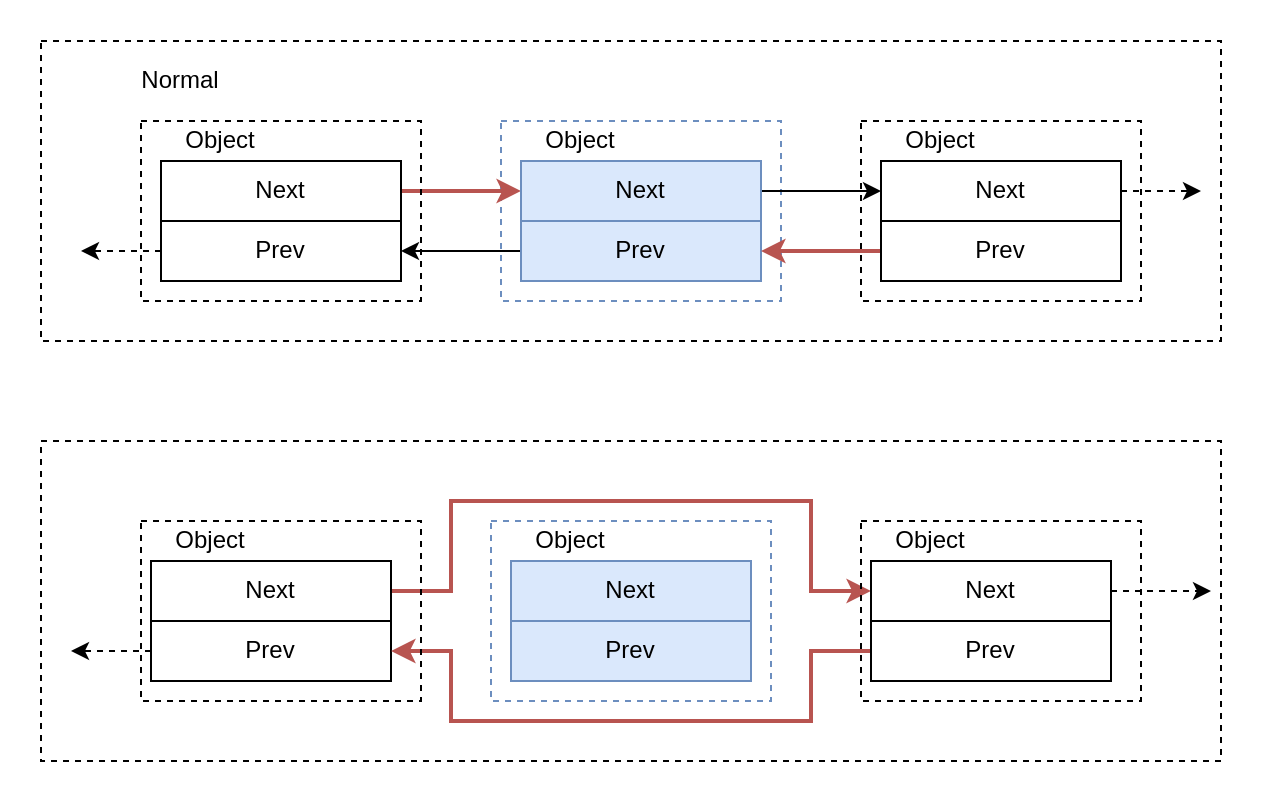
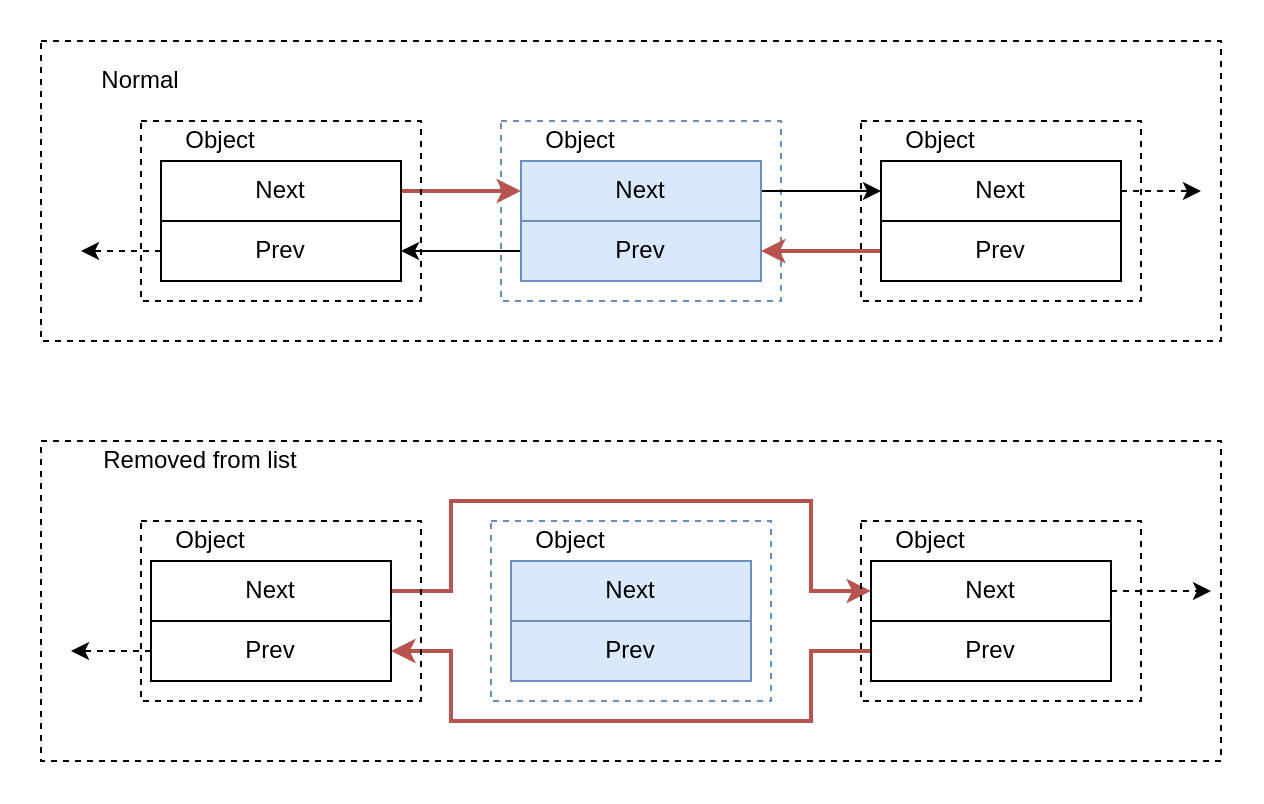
  <mxCell id="0" />
  <mxCell id="1" parent="0" />
  <mxCell id="2" value="" style="rounded=0;whiteSpace=wrap;html=1;dashed=1;strokeColor=#6c8ebf;fillColor=none;" parent="1" vertex="1"><mxGeometry x="250" y="60" width="140" height="90" as="geometry" /></mxCell>
  <mxCell id="3" value="" style="rounded=0;whiteSpace=wrap;html=1;dashed=1;fillColor=none;" parent="1" vertex="1"><mxGeometry x="20" y="20" width="590" height="150" as="geometry" /></mxCell>
  <mxCell id="4" value="" style="rounded=0;whiteSpace=wrap;html=1;dashed=1;strokeColor=#6c8ebf;fillColor=none;" parent="1" vertex="1"><mxGeometry x="245" y="260" width="140" height="90" as="geometry" /></mxCell>
  <mxCell id="5" value="" style="rounded=0;whiteSpace=wrap;html=1;dashed=1;fillColor=none;" parent="1" vertex="1"><mxGeometry x="20" y="220" width="590" height="160" as="geometry" /></mxCell>
  <mxCell id="6" style="edgeStyle=orthogonalEdgeStyle;rounded=0;orthogonalLoop=1;jettySize=auto;html=1;entryX=0;entryY=0.5;entryDx=0;entryDy=0;fillColor=#f8cecc;strokeColor=#b85450;strokeWidth=2;" parent="1" source="7" target="13" edge="1"><mxGeometry relative="1" as="geometry" /></mxCell>
  <mxCell id="7" value="Next" style="rounded=0;whiteSpace=wrap;html=1;" parent="1" vertex="1"><mxGeometry x="80" y="80" width="120" height="30" as="geometry" /></mxCell>
  <mxCell id="8" style="edgeStyle=orthogonalEdgeStyle;rounded=0;orthogonalLoop=1;jettySize=auto;html=1;dashed=1;" parent="1" source="9" edge="1"><mxGeometry relative="1" as="geometry"><mxPoint x="40" y="125" as="targetPoint" /></mxGeometry></mxCell>
  <mxCell id="9" value="Prev" style="rounded=0;whiteSpace=wrap;html=1;" parent="1" vertex="1"><mxGeometry x="80" y="110" width="120" height="30" as="geometry" /></mxCell>
  <mxCell id="10" style="edgeStyle=orthogonalEdgeStyle;rounded=0;orthogonalLoop=1;jettySize=auto;html=1;entryX=1;entryY=0.5;entryDx=0;entryDy=0;" parent="1" source="11" target="9" edge="1"><mxGeometry relative="1" as="geometry" /></mxCell>
  <mxCell id="11" value="Prev" style="rounded=0;whiteSpace=wrap;html=1;fillColor=#dae8fc;strokeColor=#6c8ebf;" parent="1" vertex="1"><mxGeometry x="260" y="110" width="120" height="30" as="geometry" /></mxCell>
  <mxCell id="12" style="edgeStyle=orthogonalEdgeStyle;rounded=0;orthogonalLoop=1;jettySize=auto;html=1;entryX=0;entryY=0.5;entryDx=0;entryDy=0;" parent="1" source="13" target="17" edge="1"><mxGeometry relative="1" as="geometry" /></mxCell>
  <mxCell id="13" value="Next" style="rounded=0;whiteSpace=wrap;html=1;fillColor=#dae8fc;strokeColor=#6c8ebf;" parent="1" vertex="1"><mxGeometry x="260" y="80" width="120" height="30" as="geometry" /></mxCell>
  <mxCell id="14" style="edgeStyle=orthogonalEdgeStyle;rounded=0;orthogonalLoop=1;jettySize=auto;html=1;entryX=1;entryY=0.5;entryDx=0;entryDy=0;fillColor=#f8cecc;strokeColor=#b85450;strokeWidth=2;" parent="1" source="15" target="11" edge="1"><mxGeometry relative="1" as="geometry" /></mxCell>
  <mxCell id="15" value="Prev" style="rounded=0;whiteSpace=wrap;html=1;" parent="1" vertex="1"><mxGeometry x="440" y="110" width="120" height="30" as="geometry" /></mxCell>
  <mxCell id="16" style="edgeStyle=orthogonalEdgeStyle;rounded=0;orthogonalLoop=1;jettySize=auto;html=1;dashed=1;" parent="1" source="17" edge="1"><mxGeometry relative="1" as="geometry"><mxPoint x="600" y="95" as="targetPoint" /></mxGeometry></mxCell>
  <mxCell id="17" value="Next" style="rounded=0;whiteSpace=wrap;html=1;" parent="1" vertex="1"><mxGeometry x="440" y="80" width="120" height="30" as="geometry" /></mxCell>
  <mxCell id="18" style="edgeStyle=orthogonalEdgeStyle;rounded=0;orthogonalLoop=1;jettySize=auto;html=1;entryX=0;entryY=0.5;entryDx=0;entryDy=0;fillColor=#f8cecc;strokeColor=#b85450;strokeWidth=2;" parent="1" source="19" target="27" edge="1"><mxGeometry relative="1" as="geometry"><Array as="points"><mxPoint x="225" y="295" /><mxPoint x="225" y="250" /><mxPoint x="405" y="250" /><mxPoint x="405" y="295" /></Array></mxGeometry></mxCell>
  <mxCell id="19" value="Next" style="rounded=0;whiteSpace=wrap;html=1;" parent="1" vertex="1"><mxGeometry x="75" y="280" width="120" height="30" as="geometry" /></mxCell>
  <mxCell id="20" style="edgeStyle=orthogonalEdgeStyle;rounded=0;orthogonalLoop=1;jettySize=auto;html=1;dashed=1;" parent="1" source="21" edge="1"><mxGeometry relative="1" as="geometry"><mxPoint x="35" y="325" as="targetPoint" /></mxGeometry></mxCell>
  <mxCell id="21" value="Prev" style="rounded=0;whiteSpace=wrap;html=1;" parent="1" vertex="1"><mxGeometry x="75" y="310" width="120" height="30" as="geometry" /></mxCell>
  <mxCell id="22" value="Prev" style="rounded=0;whiteSpace=wrap;html=1;fillColor=#dae8fc;strokeColor=#6c8ebf;" parent="1" vertex="1"><mxGeometry x="255" y="310" width="120" height="30" as="geometry" /></mxCell>
  <mxCell id="23" value="Next" style="rounded=0;whiteSpace=wrap;html=1;fillColor=#dae8fc;strokeColor=#6c8ebf;" parent="1" vertex="1"><mxGeometry x="255" y="280" width="120" height="30" as="geometry" /></mxCell>
  <mxCell id="24" style="edgeStyle=orthogonalEdgeStyle;rounded=0;orthogonalLoop=1;jettySize=auto;html=1;entryX=1;entryY=0.5;entryDx=0;entryDy=0;fillColor=#f8cecc;strokeColor=#b85450;strokeWidth=2;" parent="1" source="25" target="21" edge="1"><mxGeometry relative="1" as="geometry"><Array as="points"><mxPoint x="405" y="325" /><mxPoint x="405" y="360" /><mxPoint x="225" y="360" /><mxPoint x="225" y="325" /></Array></mxGeometry></mxCell>
  <mxCell id="25" value="Prev" style="rounded=0;whiteSpace=wrap;html=1;" parent="1" vertex="1"><mxGeometry x="435" y="310" width="120" height="30" as="geometry" /></mxCell>
  <mxCell id="26" style="edgeStyle=orthogonalEdgeStyle;rounded=0;orthogonalLoop=1;jettySize=auto;html=1;dashed=1;" parent="1" source="27" edge="1"><mxGeometry relative="1" as="geometry"><mxPoint x="605" y="295" as="targetPoint" /></mxGeometry></mxCell>
  <mxCell id="27" value="Next" style="rounded=0;whiteSpace=wrap;html=1;" parent="1" vertex="1"><mxGeometry x="435" y="280" width="120" height="30" as="geometry" /></mxCell>
- <mxCell id="28" value="Normal" style="text;html=1;strokeColor=none;fillColor=none;align=center;verticalAlign=middle;whiteSpace=wrap;rounded=0;dashed=1;" parent="1" vertex="1"><mxGeometry x="60" y="30" width="60" height="20" as="geometry" /></mxCell>
+ <mxCell id="28" value="Normal" style="text;html=1;strokeColor=none;fillColor=none;align=center;verticalAlign=middle;whiteSpace=wrap;rounded=0;dashed=1;" parent="1" vertex="1"><mxGeometry x="40" y="30" width="60" height="20" as="geometry" /></mxCell>
  <mxCell id="29" value="Object" style="text;html=1;strokeColor=none;fillColor=none;align=center;verticalAlign=middle;whiteSpace=wrap;rounded=0;dashed=1;" parent="1" vertex="1"><mxGeometry x="80" y="60" width="60" height="20" as="geometry" /></mxCell>
  <mxCell id="30" value="Object" style="text;html=1;strokeColor=none;fillColor=none;align=center;verticalAlign=middle;whiteSpace=wrap;rounded=0;dashed=1;" parent="1" vertex="1"><mxGeometry x="260" y="60" width="60" height="20" as="geometry" /></mxCell>
  <mxCell id="31" value="Object" style="text;html=1;strokeColor=none;fillColor=none;align=center;verticalAlign=middle;whiteSpace=wrap;rounded=0;dashed=1;" parent="1" vertex="1"><mxGeometry x="440" y="60" width="60" height="20" as="geometry" /></mxCell>
  <mxCell id="32" value="" style="rounded=0;whiteSpace=wrap;html=1;dashed=1;fillColor=none;" parent="1" vertex="1"><mxGeometry x="70" y="60" width="140" height="90" as="geometry" /></mxCell>
  <mxCell id="33" value="" style="rounded=0;whiteSpace=wrap;html=1;dashed=1;fillColor=none;" parent="1" vertex="1"><mxGeometry x="430" y="60" width="140" height="90" as="geometry" /></mxCell>
  <mxCell id="34" value="Object" style="text;html=1;strokeColor=none;fillColor=none;align=center;verticalAlign=middle;whiteSpace=wrap;rounded=0;dashed=1;" parent="1" vertex="1"><mxGeometry x="75" y="260" width="60" height="20" as="geometry" /></mxCell>
  <mxCell id="35" value="Object" style="text;html=1;strokeColor=none;fillColor=none;align=center;verticalAlign=middle;whiteSpace=wrap;rounded=0;dashed=1;" parent="1" vertex="1"><mxGeometry x="255" y="260" width="60" height="20" as="geometry" /></mxCell>
  <mxCell id="36" value="Object" style="text;html=1;strokeColor=none;fillColor=none;align=center;verticalAlign=middle;whiteSpace=wrap;rounded=0;dashed=1;" parent="1" vertex="1"><mxGeometry x="435" y="260" width="60" height="20" as="geometry" /></mxCell>
  <mxCell id="37" value="" style="rounded=0;whiteSpace=wrap;html=1;dashed=1;fillColor=none;" parent="1" vertex="1"><mxGeometry x="430" y="260" width="140" height="90" as="geometry" /></mxCell>
  <mxCell id="38" value="" style="rounded=0;whiteSpace=wrap;html=1;dashed=1;fillColor=none;" parent="1" vertex="1"><mxGeometry x="70" y="260" width="140" height="90" as="geometry" /></mxCell>
+ <mxCell id="39" value="Removed from list" style="text;html=1;strokeColor=none;fillColor=none;align=center;verticalAlign=middle;whiteSpace=wrap;rounded=0;dashed=1;" parent="1" vertex="1"><mxGeometry x="50" y="220" width="100" height="20" as="geometry" /></mxCell>
